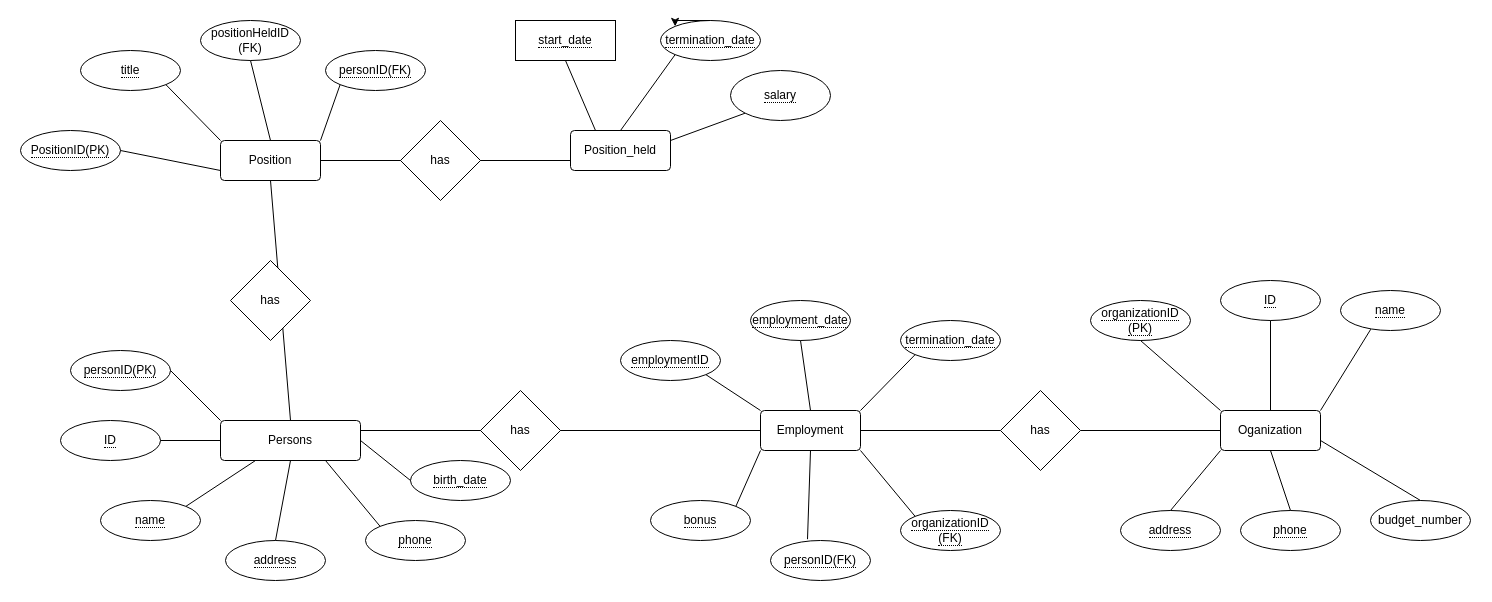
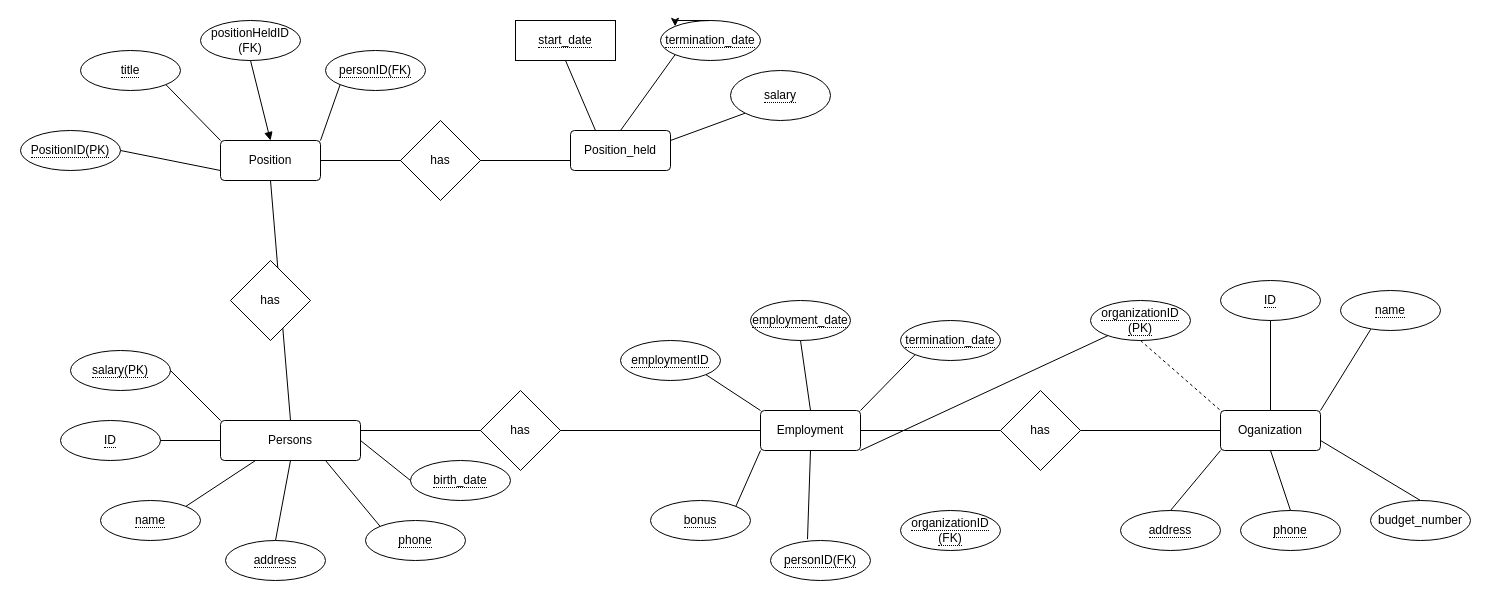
  <mxCell id="0" />
  <mxCell id="1" parent="0" />
  <mxCell id="2" value="Position" style="rounded=1;arcSize=10;whiteSpace=wrap;html=1;align=center;" vertex="1" parent="1"><mxGeometry x="220" y="140" width="100" height="40" as="geometry" /></mxCell>
  <mxCell id="3" value="&lt;span style=&quot;border-bottom: 1px dotted&quot;&gt;title&lt;/span&gt;" style="ellipse;whiteSpace=wrap;html=1;align=center;" vertex="1" parent="1"><mxGeometry x="80" y="50" width="100" height="40" as="geometry" /></mxCell>
  <mxCell id="4" value="positionHeldID&lt;div&gt;(FK)&lt;/div&gt;" style="ellipse;whiteSpace=wrap;html=1;align=center;" vertex="1" parent="1"><mxGeometry x="200" y="20" width="100" height="40" as="geometry" /></mxCell>
  <mxCell id="5" value="&lt;span style=&quot;border-bottom: 1px dotted&quot;&gt;personID(FK)&lt;/span&gt;" style="ellipse;whiteSpace=wrap;html=1;align=center;" vertex="1" parent="1"><mxGeometry x="325" y="50" width="100" height="40" as="geometry" /></mxCell>
  <mxCell id="6" value="Position_held" style="rounded=1;arcSize=10;whiteSpace=wrap;html=1;align=center;" vertex="1" parent="1"><mxGeometry x="570" y="130" width="100" height="40" as="geometry" /></mxCell>
  <mxCell id="7" value="&lt;span style=&quot;border-bottom: 1px dotted&quot;&gt;PositionID(PK)&lt;/span&gt;" style="ellipse;whiteSpace=wrap;html=1;align=center;" vertex="1" parent="1"><mxGeometry x="20" y="130" width="100" height="40" as="geometry" /></mxCell>
  <mxCell id="8" value="&lt;span style=&quot;border-bottom: 1px dotted&quot;&gt;start_date&lt;/span&gt;" style="whiteSpace=wrap;html=1;align=center;rounded=0;" vertex="1" parent="1"><mxGeometry x="515" y="20" width="100" height="40" as="geometry" /></mxCell>
  <mxCell id="9" value="&lt;span style=&quot;border-bottom: 1px dotted&quot;&gt;termination_date&lt;/span&gt;" style="ellipse;whiteSpace=wrap;html=1;align=center;" vertex="1" parent="1"><mxGeometry x="660" y="20" width="100" height="40" as="geometry" /></mxCell>
  <mxCell id="10" value="&lt;span style=&quot;border-bottom: 1px dotted&quot;&gt;salary&lt;/span&gt;" style="ellipse;whiteSpace=wrap;html=1;align=center;" vertex="1" parent="1"><mxGeometry x="730" y="70" width="100" height="50" as="geometry" /></mxCell>
  <mxCell id="11" style="edgeStyle=orthogonalEdgeStyle;rounded=0;orthogonalLoop=1;jettySize=auto;html=1;exitX=0.5;exitY=0;exitDx=0;exitDy=0;entryX=0;entryY=0;entryDx=0;entryDy=0;" edge="1" parent="1" source="9" target="9"><mxGeometry relative="1" as="geometry" /></mxCell>
  <mxCell id="12" value="" style="endArrow=none;html=1;rounded=0;entryX=0;entryY=0.75;entryDx=0;entryDy=0;exitX=1;exitY=0.5;exitDx=0;exitDy=0;" edge="1" parent="1" source="7" target="2"><mxGeometry relative="1" as="geometry"><mxPoint x="100" y="200" as="sourcePoint" /><mxPoint x="260" y="200" as="targetPoint" /></mxGeometry></mxCell>
  <mxCell id="13" value="" style="endArrow=none;html=1;rounded=0;exitX=1;exitY=0;exitDx=0;exitDy=0;entryX=0;entryY=1;entryDx=0;entryDy=0;" edge="1" parent="1" source="2" target="5"><mxGeometry relative="1" as="geometry"><mxPoint x="265" y="110" as="sourcePoint" /><mxPoint x="425" y="110" as="targetPoint" /></mxGeometry></mxCell>
- <mxCell id="14" value="" style="endArrow=none;html=1;rounded=0;exitX=0.5;exitY=1;exitDx=0;exitDy=0;entryX=0.5;entryY=0;entryDx=0;entryDy=0;" edge="1" parent="1" source="4" target="2"><mxGeometry relative="1" as="geometry"><mxPoint x="210" y="110" as="sourcePoint" /><mxPoint x="250" y="120" as="targetPoint" /></mxGeometry></mxCell>
+ <mxCell id="14" value="" style="endArrow=block;html=1;rounded=0;exitX=0.5;exitY=1;exitDx=0;exitDy=0;entryX=0.5;entryY=0;entryDx=0;entryDy=0;" edge="1" parent="1" source="4" target="2"><mxGeometry relative="1" as="geometry"><mxPoint x="210" y="110" as="sourcePoint" /><mxPoint x="250" y="120" as="targetPoint" /></mxGeometry></mxCell>
  <mxCell id="15" value="" style="endArrow=none;html=1;rounded=0;entryX=0;entryY=0;entryDx=0;entryDy=0;exitX=1;exitY=1;exitDx=0;exitDy=0;" edge="1" parent="1" source="3" target="2"><mxGeometry relative="1" as="geometry"><mxPoint x="170" y="90" as="sourcePoint" /><mxPoint x="330" y="90" as="targetPoint" /></mxGeometry></mxCell>
  <mxCell id="16" value="" style="endArrow=none;html=1;rounded=0;exitX=1;exitY=0.25;exitDx=0;exitDy=0;entryX=0;entryY=1;entryDx=0;entryDy=0;" edge="1" parent="1" source="6" target="10"><mxGeometry relative="1" as="geometry"><mxPoint x="690" y="149" as="sourcePoint" /><mxPoint x="850" y="149" as="targetPoint" /></mxGeometry></mxCell>
  <mxCell id="17" value="" style="endArrow=none;html=1;rounded=0;exitX=0.5;exitY=0;exitDx=0;exitDy=0;entryX=0;entryY=1;entryDx=0;entryDy=0;" edge="1" parent="1" source="6" target="9"><mxGeometry relative="1" as="geometry"><mxPoint x="615" y="70" as="sourcePoint" /><mxPoint x="775" y="70" as="targetPoint" /></mxGeometry></mxCell>
  <mxCell id="18" value="" style="endArrow=none;html=1;rounded=0;exitX=0.5;exitY=1;exitDx=0;exitDy=0;entryX=0.25;entryY=0;entryDx=0;entryDy=0;" edge="1" parent="1" source="8" target="6"><mxGeometry relative="1" as="geometry"><mxPoint x="560" y="90" as="sourcePoint" /><mxPoint x="720" y="90" as="targetPoint" /></mxGeometry></mxCell>
  <mxCell id="19" value="" style="endArrow=none;html=1;rounded=0;exitX=1;exitY=0.5;exitDx=0;exitDy=0;entryX=0;entryY=0.75;entryDx=0;entryDy=0;" edge="1" parent="1" source="2" target="6"><mxGeometry relative="1" as="geometry"><mxPoint x="285" y="200" as="sourcePoint" /><mxPoint x="445" y="200" as="targetPoint" /></mxGeometry></mxCell>
  <mxCell id="20" value="Persons" style="rounded=1;arcSize=10;whiteSpace=wrap;html=1;align=center;" vertex="1" parent="1"><mxGeometry x="220" y="420" width="140" height="40" as="geometry" /></mxCell>
  <mxCell id="21" value="Employment" style="rounded=1;arcSize=10;whiteSpace=wrap;html=1;align=center;" vertex="1" parent="1"><mxGeometry x="760" y="410" width="100" height="40" as="geometry" /></mxCell>
  <mxCell id="22" value="Oganization" style="rounded=1;arcSize=10;whiteSpace=wrap;html=1;align=center;" vertex="1" parent="1"><mxGeometry x="1220" y="410" width="100" height="40" as="geometry" /></mxCell>
  <mxCell id="23" value="&lt;span style=&quot;border-bottom: 1px dotted&quot;&gt;birth_date&lt;/span&gt;" style="ellipse;whiteSpace=wrap;html=1;align=center;" vertex="1" parent="1"><mxGeometry x="410" y="460" width="100" height="40" as="geometry" /></mxCell>
  <mxCell id="24" value="&lt;span style=&quot;border-bottom: 1px dotted&quot;&gt;phone&lt;/span&gt;" style="ellipse;whiteSpace=wrap;html=1;align=center;" vertex="1" parent="1"><mxGeometry x="365" y="520" width="100" height="40" as="geometry" /></mxCell>
  <mxCell id="25" value="&lt;span style=&quot;border-bottom: 1px dotted&quot;&gt;address&lt;/span&gt;" style="ellipse;whiteSpace=wrap;html=1;align=center;" vertex="1" parent="1"><mxGeometry x="225" y="540" width="100" height="40" as="geometry" /></mxCell>
  <mxCell id="26" value="&lt;span style=&quot;border-bottom: 1px dotted&quot;&gt;name&lt;/span&gt;" style="ellipse;whiteSpace=wrap;html=1;align=center;" vertex="1" parent="1"><mxGeometry x="100" y="500" width="100" height="40" as="geometry" /></mxCell>
- <mxCell id="27" value="&lt;span style=&quot;border-bottom: 1px dotted&quot;&gt;personID(PK)&lt;/span&gt;" style="ellipse;whiteSpace=wrap;html=1;align=center;" vertex="1" parent="1"><mxGeometry x="70" y="350" width="100" height="40" as="geometry" /></mxCell>
+ <mxCell id="27" value="&lt;span style=&quot;border-bottom: 1px dotted&quot;&gt;salary(PK)&lt;/span&gt;" style="ellipse;whiteSpace=wrap;html=1;align=center;" vertex="1" parent="1"><mxGeometry x="70" y="350" width="100" height="40" as="geometry" /></mxCell>
  <mxCell id="28" value="&lt;span style=&quot;border-bottom: 1px dotted&quot;&gt;ID&lt;/span&gt;" style="ellipse;whiteSpace=wrap;html=1;align=center;" vertex="1" parent="1"><mxGeometry x="60" y="420" width="100" height="40" as="geometry" /></mxCell>
  <mxCell id="29" value="&lt;span style=&quot;border-bottom: 1px dotted&quot;&gt;personID(FK)&lt;/span&gt;" style="ellipse;whiteSpace=wrap;html=1;align=center;" vertex="1" parent="1"><mxGeometry x="770" y="540" width="100" height="40" as="geometry" /></mxCell>
  <mxCell id="30" value="&lt;span style=&quot;border-bottom: 1px dotted&quot;&gt;bonus&lt;/span&gt;" style="ellipse;whiteSpace=wrap;html=1;align=center;" vertex="1" parent="1"><mxGeometry x="650" y="500" width="100" height="40" as="geometry" /></mxCell>
  <mxCell id="31" value="&lt;span style=&quot;border-bottom: 1px dotted&quot;&gt;organizationID&lt;/span&gt;&lt;div&gt;&lt;span style=&quot;border-bottom: 1px dotted&quot;&gt;(FK)&lt;/span&gt;&lt;/div&gt;" style="ellipse;whiteSpace=wrap;html=1;align=center;" vertex="1" parent="1"><mxGeometry x="900" y="510" width="100" height="40" as="geometry" /></mxCell>
  <mxCell id="32" value="&lt;span style=&quot;border-bottom: 1px dotted&quot;&gt;termination_date&lt;/span&gt;" style="ellipse;whiteSpace=wrap;html=1;align=center;" vertex="1" parent="1"><mxGeometry x="900" y="320" width="100" height="40" as="geometry" /></mxCell>
  <mxCell id="33" value="&lt;span style=&quot;border-bottom: 1px dotted&quot;&gt;employment_date&lt;/span&gt;" style="ellipse;whiteSpace=wrap;html=1;align=center;" vertex="1" parent="1"><mxGeometry x="750" y="300" width="100" height="40" as="geometry" /></mxCell>
  <mxCell id="34" value="&lt;span style=&quot;border-bottom: 1px dotted&quot;&gt;employmentID&lt;/span&gt;" style="ellipse;whiteSpace=wrap;html=1;align=center;" vertex="1" parent="1"><mxGeometry x="620" y="340" width="100" height="40" as="geometry" /></mxCell>
  <mxCell id="35" value="budget_number" style="ellipse;whiteSpace=wrap;html=1;align=center;" vertex="1" parent="1"><mxGeometry x="1370" y="500" width="100" height="40" as="geometry" /></mxCell>
  <mxCell id="36" value="&lt;span style=&quot;border-bottom: 1px dotted&quot;&gt;phone&lt;/span&gt;" style="ellipse;whiteSpace=wrap;html=1;align=center;" vertex="1" parent="1"><mxGeometry x="1240" y="510" width="100" height="40" as="geometry" /></mxCell>
  <mxCell id="37" value="&lt;span style=&quot;border-bottom: 1px dotted&quot;&gt;address&lt;/span&gt;" style="ellipse;whiteSpace=wrap;html=1;align=center;" vertex="1" parent="1"><mxGeometry x="1120" y="510" width="100" height="40" as="geometry" /></mxCell>
  <mxCell id="38" value="&lt;span style=&quot;border-bottom: 1px dotted&quot;&gt;name&lt;/span&gt;" style="ellipse;whiteSpace=wrap;html=1;align=center;" vertex="1" parent="1"><mxGeometry x="1340" y="290" width="100" height="40" as="geometry" /></mxCell>
  <mxCell id="39" value="&lt;span style=&quot;border-bottom: 1px dotted&quot;&gt;organizationID&lt;/span&gt;&lt;div&gt;&lt;span style=&quot;border-bottom: 1px dotted&quot;&gt;(PK)&lt;/span&gt;&lt;/div&gt;" style="ellipse;whiteSpace=wrap;html=1;align=center;" vertex="1" parent="1"><mxGeometry x="1090" y="300" width="100" height="40" as="geometry" /></mxCell>
  <mxCell id="40" value="&lt;span style=&quot;border-bottom: 1px dotted&quot;&gt;ID&lt;/span&gt;" style="ellipse;whiteSpace=wrap;html=1;align=center;" vertex="1" parent="1"><mxGeometry x="1220" y="280" width="100" height="40" as="geometry" /></mxCell>
  <mxCell id="41" value="" style="endArrow=none;html=1;rounded=0;exitX=1;exitY=0.5;exitDx=0;exitDy=0;entryX=0;entryY=0.5;entryDx=0;entryDy=0;" edge="1" parent="1" source="20" target="23"><mxGeometry relative="1" as="geometry"><mxPoint x="330" y="420" as="sourcePoint" /><mxPoint x="490" y="420" as="targetPoint" /></mxGeometry></mxCell>
  <mxCell id="42" value="" style="endArrow=none;html=1;rounded=0;exitX=0.75;exitY=1;exitDx=0;exitDy=0;entryX=0;entryY=0;entryDx=0;entryDy=0;" edge="1" parent="1" source="20" target="24"><mxGeometry relative="1" as="geometry"><mxPoint x="330" y="439.17" as="sourcePoint" /><mxPoint x="490" y="439.17" as="targetPoint" /></mxGeometry></mxCell>
  <mxCell id="43" value="" style="endArrow=none;html=1;rounded=0;entryX=0.5;entryY=0;entryDx=0;entryDy=0;exitX=0.5;exitY=1;exitDx=0;exitDy=0;" edge="1" parent="1" source="20" target="25"><mxGeometry relative="1" as="geometry"><mxPoint x="220" y="518.33" as="sourcePoint" /><mxPoint x="380" y="518.33" as="targetPoint" /></mxGeometry></mxCell>
  <mxCell id="44" value="" style="endArrow=none;html=1;rounded=0;exitX=1;exitY=0;exitDx=0;exitDy=0;entryX=0.25;entryY=1;entryDx=0;entryDy=0;" edge="1" parent="1" source="26" target="20"><mxGeometry relative="1" as="geometry"><mxPoint x="225" y="479.17" as="sourcePoint" /><mxPoint x="385" y="479.17" as="targetPoint" /></mxGeometry></mxCell>
  <mxCell id="45" value="" style="endArrow=none;html=1;rounded=0;exitX=1;exitY=0.5;exitDx=0;exitDy=0;entryX=0;entryY=0.5;entryDx=0;entryDy=0;" edge="1" parent="1" source="28" target="20"><mxGeometry relative="1" as="geometry"><mxPoint x="200" y="490" as="sourcePoint" /><mxPoint x="360" y="490" as="targetPoint" /></mxGeometry></mxCell>
  <mxCell id="46" value="" style="endArrow=none;html=1;rounded=0;exitX=1;exitY=0.5;exitDx=0;exitDy=0;entryX=0;entryY=0;entryDx=0;entryDy=0;" edge="1" parent="1" source="27" target="20"><mxGeometry relative="1" as="geometry"><mxPoint x="200" y="370" as="sourcePoint" /><mxPoint x="360" y="370" as="targetPoint" /></mxGeometry></mxCell>
- <mxCell id="47" value="" style="endArrow=none;html=1;rounded=0;exitX=1;exitY=1;exitDx=0;exitDy=0;entryX=0;entryY=0;entryDx=0;entryDy=0;" edge="1" parent="1" source="21" target="31"><mxGeometry relative="1" as="geometry"><mxPoint x="870" y="439.17" as="sourcePoint" /><mxPoint x="1030" y="439.17" as="targetPoint" /></mxGeometry></mxCell>
+ <mxCell id="47" value="" style="endArrow=none;html=1;rounded=0;exitX=1;exitY=1;exitDx=0;exitDy=0;" edge="1" parent="1" source="21" target="39"><mxGeometry relative="1" as="geometry"><mxPoint x="870" y="439.17" as="sourcePoint" /><mxPoint x="1030" y="439.17" as="targetPoint" /></mxGeometry></mxCell>
  <mxCell id="48" value="" style="endArrow=none;html=1;rounded=0;exitX=0.37;exitY=-0.033;exitDx=0;exitDy=0;exitPerimeter=0;entryX=0.5;entryY=1;entryDx=0;entryDy=0;" edge="1" parent="1" source="29" target="21"><mxGeometry relative="1" as="geometry"><mxPoint x="770" y="479.17" as="sourcePoint" /><mxPoint x="930" y="479.17" as="targetPoint" /></mxGeometry></mxCell>
  <mxCell id="49" value="" style="endArrow=none;html=1;rounded=0;exitX=1;exitY=0;exitDx=0;exitDy=0;entryX=0;entryY=1;entryDx=0;entryDy=0;" edge="1" parent="1" source="30" target="21"><mxGeometry relative="1" as="geometry"><mxPoint x="740" y="490" as="sourcePoint" /><mxPoint x="900" y="490" as="targetPoint" /></mxGeometry></mxCell>
  <mxCell id="50" value="" style="endArrow=none;html=1;rounded=0;exitX=1;exitY=0;exitDx=0;exitDy=0;entryX=0;entryY=1;entryDx=0;entryDy=0;" edge="1" parent="1" source="21" target="32"><mxGeometry relative="1" as="geometry"><mxPoint x="810" y="408" as="sourcePoint" /><mxPoint x="970" y="408" as="targetPoint" /></mxGeometry></mxCell>
  <mxCell id="51" value="" style="endArrow=none;html=1;rounded=0;entryX=0.5;entryY=0;entryDx=0;entryDy=0;exitX=0.5;exitY=1;exitDx=0;exitDy=0;" edge="1" parent="1" source="33" target="21"><mxGeometry relative="1" as="geometry"><mxPoint x="480" y="309.17" as="sourcePoint" /><mxPoint x="640" y="309.17" as="targetPoint" /></mxGeometry></mxCell>
  <mxCell id="52" value="" style="endArrow=none;html=1;rounded=0;entryX=0;entryY=0;entryDx=0;entryDy=0;exitX=1;exitY=1;exitDx=0;exitDy=0;" edge="1" parent="1" source="34" target="21"><mxGeometry relative="1" as="geometry"><mxPoint x="520" y="408" as="sourcePoint" /><mxPoint x="680" y="408" as="targetPoint" /></mxGeometry></mxCell>
  <mxCell id="53" value="" style="endArrow=none;html=1;rounded=0;exitX=1;exitY=0.75;exitDx=0;exitDy=0;entryX=0.5;entryY=0;entryDx=0;entryDy=0;" edge="1" parent="1" source="22" target="35"><mxGeometry relative="1" as="geometry"><mxPoint x="1350" y="430" as="sourcePoint" /><mxPoint x="1510" y="430" as="targetPoint" /></mxGeometry></mxCell>
  <mxCell id="54" value="" style="endArrow=none;html=1;rounded=0;exitX=0.5;exitY=1;exitDx=0;exitDy=0;entryX=0.5;entryY=0;entryDx=0;entryDy=0;" edge="1" parent="1" source="22" target="36"><mxGeometry relative="1" as="geometry"><mxPoint x="1340" y="450" as="sourcePoint" /><mxPoint x="1500" y="450" as="targetPoint" /></mxGeometry></mxCell>
  <mxCell id="55" value="" style="endArrow=none;html=1;rounded=0;entryX=0;entryY=1;entryDx=0;entryDy=0;exitX=0.5;exitY=0;exitDx=0;exitDy=0;" edge="1" parent="1" source="37" target="22"><mxGeometry relative="1" as="geometry"><mxPoint x="1060" y="458.33" as="sourcePoint" /><mxPoint x="1220" y="458.33" as="targetPoint" /></mxGeometry></mxCell>
  <mxCell id="56" value="" style="endArrow=none;html=1;rounded=0;exitX=1;exitY=0;exitDx=0;exitDy=0;entryX=0.303;entryY=0.967;entryDx=0;entryDy=0;entryPerimeter=0;" edge="1" parent="1" source="22" target="38"><mxGeometry relative="1" as="geometry"><mxPoint x="1330" y="350" as="sourcePoint" /><mxPoint x="1490" y="350" as="targetPoint" /></mxGeometry></mxCell>
  <mxCell id="57" value="" style="endArrow=none;html=1;rounded=0;exitX=0.5;exitY=1;exitDx=0;exitDy=0;entryX=0.5;entryY=0;entryDx=0;entryDy=0;" edge="1" parent="1" source="40" target="22"><mxGeometry relative="1" as="geometry"><mxPoint x="1265" y="388.33" as="sourcePoint" /><mxPoint x="1425" y="388.33" as="targetPoint" /></mxGeometry></mxCell>
- <mxCell id="58" value="" style="endArrow=none;html=1;rounded=0;exitX=0.5;exitY=1;exitDx=0;exitDy=0;entryX=0;entryY=0;entryDx=0;entryDy=0;" edge="1" parent="1" source="39" target="22"><mxGeometry relative="1" as="geometry"><mxPoint x="1020" y="410" as="sourcePoint" /><mxPoint x="1180" y="410" as="targetPoint" /></mxGeometry></mxCell>
+ <mxCell id="58" value="" style="endArrow=none;html=1;rounded=0;exitX=0.5;exitY=1;exitDx=0;exitDy=0;entryX=0;entryY=0;entryDx=0;entryDy=0;dashed=1;" edge="1" parent="1" source="39" target="22"><mxGeometry relative="1" as="geometry"><mxPoint x="1020" y="410" as="sourcePoint" /><mxPoint x="1180" y="410" as="targetPoint" /></mxGeometry></mxCell>
  <mxCell id="59" value="" style="endArrow=none;html=1;rounded=0;exitX=0.5;exitY=1;exitDx=0;exitDy=0;entryX=0.5;entryY=0;entryDx=0;entryDy=0;" edge="1" parent="1" source="2" target="20"><mxGeometry relative="1" as="geometry"><mxPoint x="205" y="260" as="sourcePoint" /><mxPoint x="365" y="260" as="targetPoint" /></mxGeometry></mxCell>
  <mxCell id="60" value="" style="endArrow=none;html=1;rounded=0;exitX=1;exitY=0.5;exitDx=0;exitDy=0;entryX=0;entryY=0.5;entryDx=0;entryDy=0;" edge="1" parent="1" source="66" target="22"><mxGeometry relative="1" as="geometry"><mxPoint x="960" y="450" as="sourcePoint" /><mxPoint x="1120" y="450" as="targetPoint" /></mxGeometry></mxCell>
  <mxCell id="61" value="" style="endArrow=none;html=1;rounded=0;exitX=1;exitY=0.25;exitDx=0;exitDy=0;entryX=0;entryY=0.5;entryDx=0;entryDy=0;" edge="1" parent="1" source="20" target="21"><mxGeometry relative="1" as="geometry"><mxPoint x="400" y="430" as="sourcePoint" /><mxPoint x="560" y="430" as="targetPoint" /></mxGeometry></mxCell>
  <mxCell id="62" value="has" style="rhombus;whiteSpace=wrap;html=1;" vertex="1" parent="1"><mxGeometry x="230" y="260" width="80" height="80" as="geometry" /></mxCell>
  <mxCell id="63" value="has" style="rhombus;whiteSpace=wrap;html=1;" vertex="1" parent="1"><mxGeometry x="400" y="120" width="80" height="80" as="geometry" /></mxCell>
  <mxCell id="64" value="has" style="rhombus;whiteSpace=wrap;html=1;" vertex="1" parent="1"><mxGeometry x="480" y="390" width="80" height="80" as="geometry" /></mxCell>
  <mxCell id="65" value="" style="endArrow=none;html=1;rounded=0;exitX=1;exitY=0.5;exitDx=0;exitDy=0;entryX=0;entryY=0.5;entryDx=0;entryDy=0;" edge="1" parent="1" source="21" target="66"><mxGeometry relative="1" as="geometry"><mxPoint x="860" y="430" as="sourcePoint" /><mxPoint x="1220" y="430" as="targetPoint" /></mxGeometry></mxCell>
  <mxCell id="66" value="has" style="rhombus;whiteSpace=wrap;html=1;" vertex="1" parent="1"><mxGeometry x="1000" y="390" width="80" height="80" as="geometry" /></mxCell>
